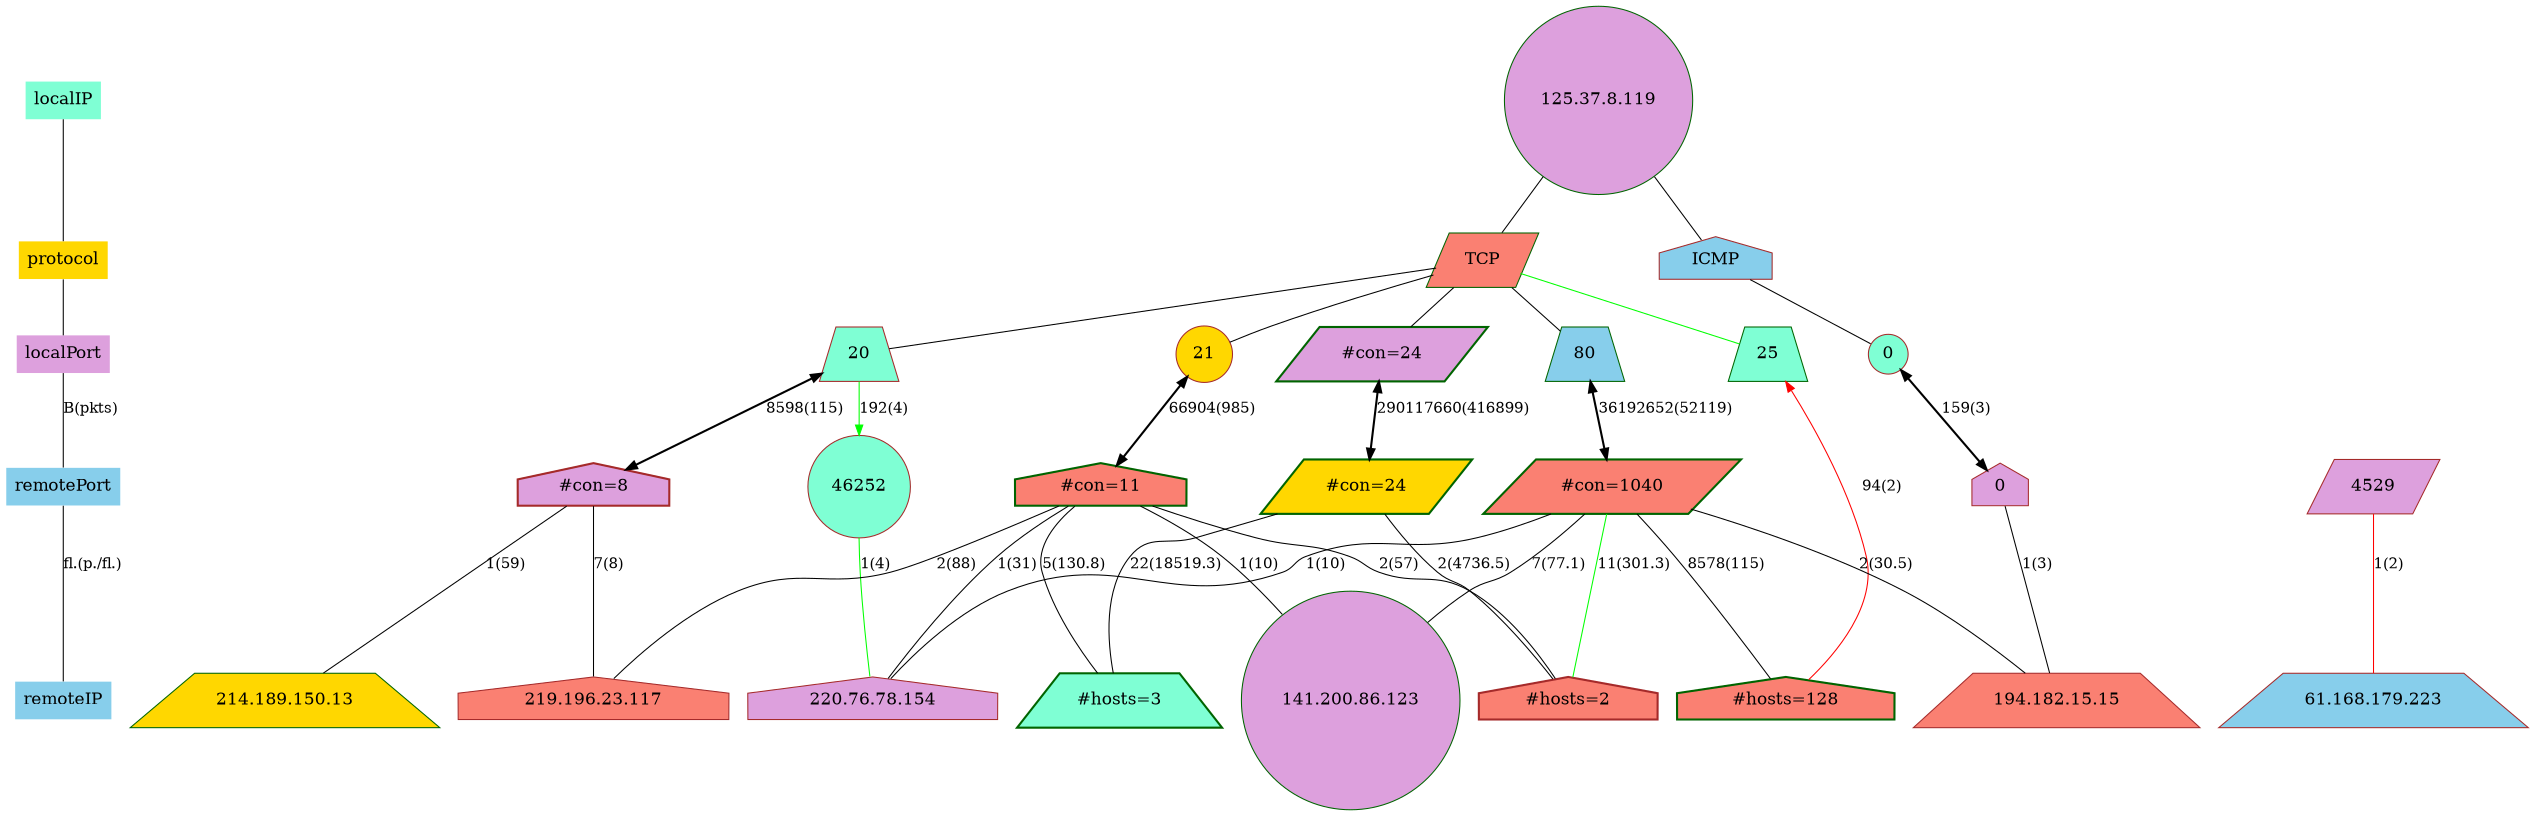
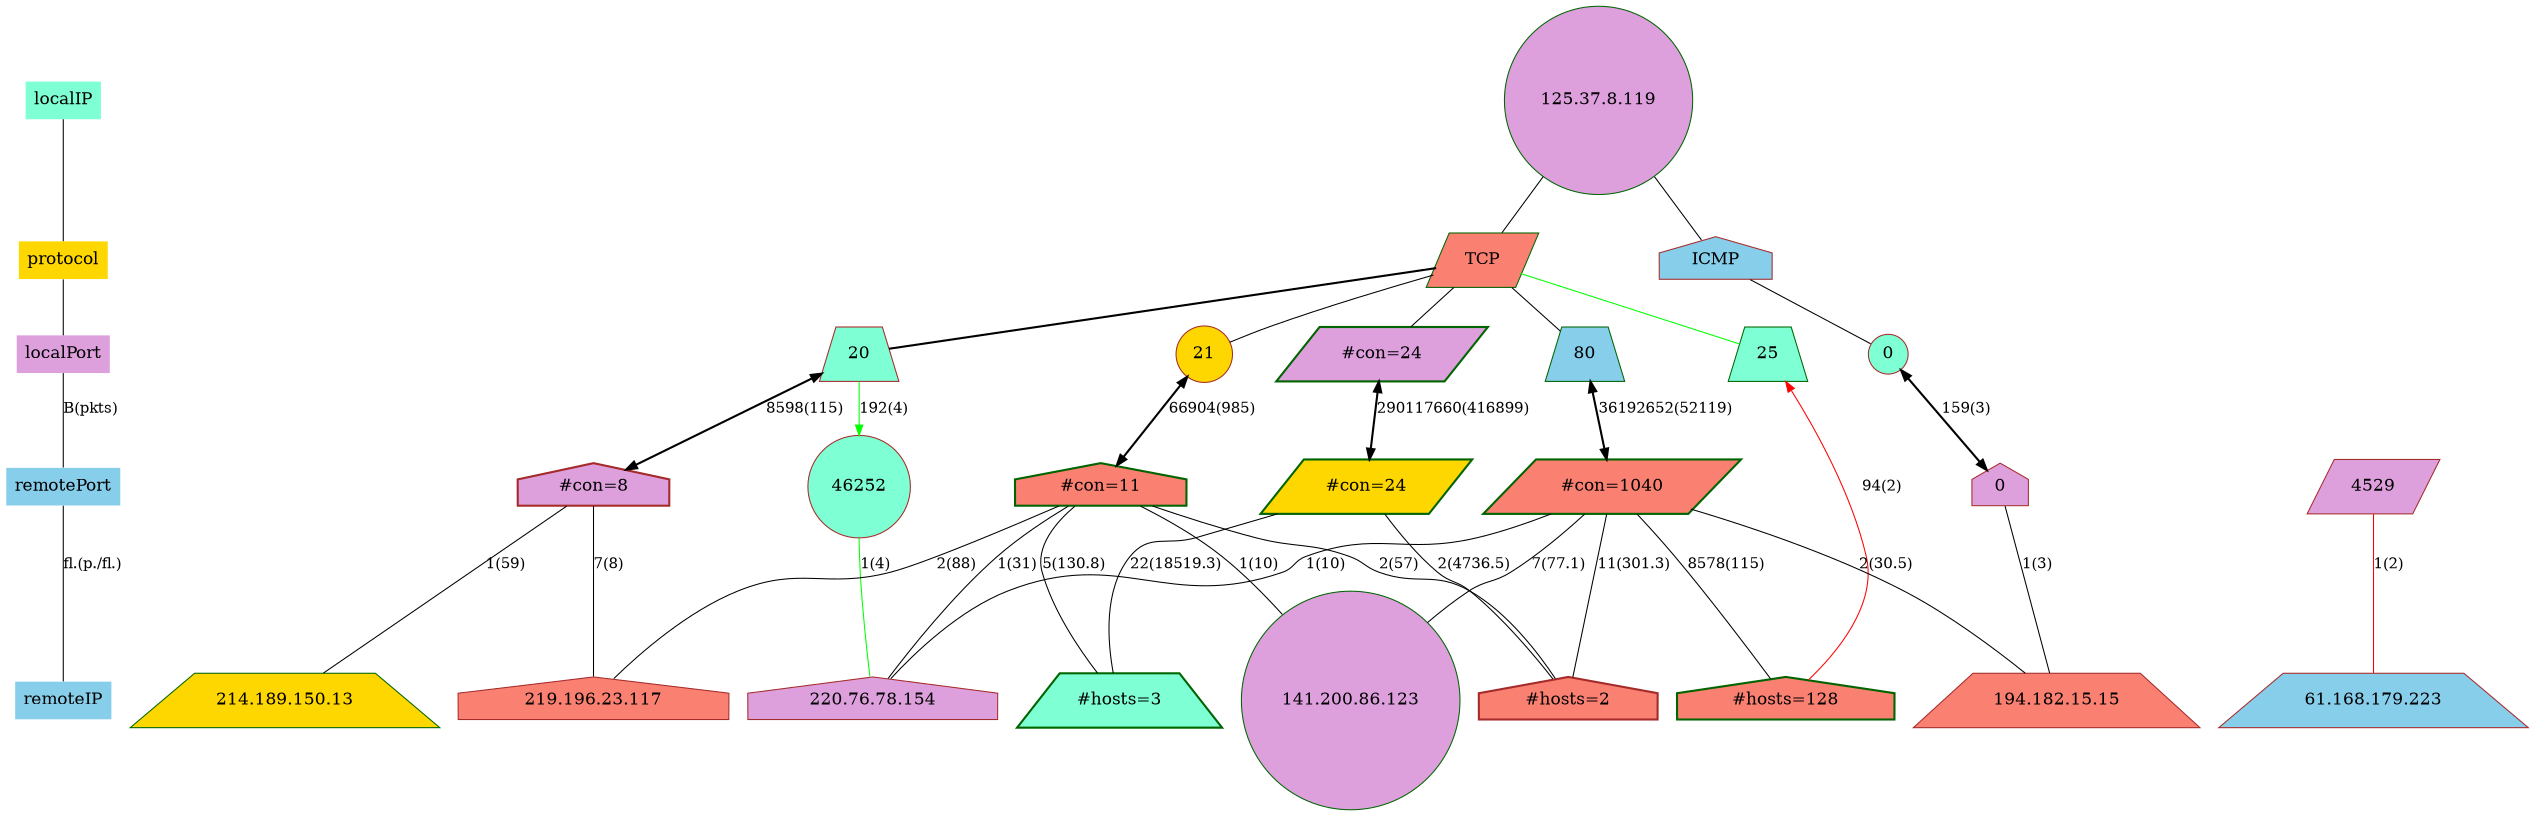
  graph {
    rankdir=TB
    node [color=brown fillcolor=plum fontsize=16 shape=house style=filled]
    localIP [color=darkgreen fillcolor=aquamarine shape=plaintext]
    n2 [color=darkgreen label="125.37.8.119" shape=circle]
    protocol [color=darkgreen fillcolor=gold shape=plaintext]
    n4 [color=darkgreen fillcolor=salmon label=TCP shape=parallelogram]
    n5 [fillcolor=skyblue label=ICMP]
    localPort [shape=plaintext]
    n7 [color=darkgreen fillcolor=skyblue label=80 shape=trapezium]
    n8 [fillcolor=aquamarine label=0 shape=circle]
    n9 [fillcolor=gold label=21 shape=circle]
    n10 [fillcolor=aquamarine label=20 shape=trapezium]
    n11 [color=darkgreen fillcolor=aquamarine label=25 shape=trapezium]
    n12 [color=darkgreen label="#con=24" shape=parallelogram style="bold,filled"]
    remotePort [fillcolor=skyblue shape=plaintext]
    n14 [label=4529 shape=parallelogram]
    n15 [label=0]
    n16 [fillcolor=aquamarine label=46252 shape=circle]
    n17 [color=darkgreen fillcolor=salmon label="#con=11" style="bold,filled"]
    n18 [color=darkgreen fillcolor=salmon label="#con=1040" shape=parallelogram style="bold,filled"]
    n19 [label="#con=8" style="bold,filled"]
    n20 [color=darkgreen fillcolor=gold label="#con=24" shape=parallelogram style="bold,filled"]
    remoteIP [fillcolor=skyblue shape=plaintext]
    n22 [label="220.76.78.154"]
    n23 [fillcolor=skyblue label="61.168.179.223" shape=trapezium]
    n24 [color=darkgreen fillcolor=gold label="214.189.150.13" shape=trapezium]
    n25 [fillcolor=salmon label="194.182.15.15" shape=trapezium]
    n26 [color=darkgreen label="141.200.86.123" shape=circle]
    n27 [fillcolor=salmon label="219.196.23.117"]
    n28 [fillcolor=salmon label="#hosts=2" style="bold,filled"]
    n29 [color=darkgreen fillcolor=salmon label="#hosts=128" style="bold,filled"]
    n30 [color=darkgreen fillcolor=aquamarine label="#hosts=3" shape=trapezium style="bold,filled"]
    subgraph sub_1 {
      rank=same
      localIP
      n2
    }
    subgraph sub_2 {
      rank=same
      protocol
      n4
      n5
    }
    subgraph sub_3 {
      rank=same
      localPort
      n7
      n8
      n9
      n10
      n11
      n12
    }
    subgraph sub_4 {
      rank=same
      remotePort
      n14
      n15
      n16
      n17
      n18
      n19
      n20
    }
    subgraph sub_5 {
      rank=same
      remoteIP
      n22
      n23
      n24
      n25
      n26
      n27
      n28
      n29
      n30
    }
    localIP -- protocol
    n2 -- n4
    n2 -- n5
    protocol -- localPort
    n4 -- n7
    n4 -- n9
-   n4 -- n10
+   n4 -- n10 [style=bold]
    n4 -- n11 [color=green]
    n4 -- n12
    n5 -- n8
    localPort -- remotePort [label="B(pkts)"]
    n7 -- n18 [dir=both label="36192652(52119)" style=bold]
    n8 -- n15 [dir=both label="159(3)" style=bold]
    n9 -- n17 [dir=both label="66904(985)" style=bold]
    n10 -- n16 [color=green dir=forward label="192(4)"]
    n10 -- n19 [dir=both label="8598(115)" style=bold]
    n11 -- n29 [color=red dir=back label="94(2)"]
    n12 -- n20 [dir=both label="290117660(416899)" style=bold]
    remotePort -- remoteIP [label="fl.(p./fl.)"]
    n14 -- n23 [color=red label="1(2)"]
    n15 -- n25 [label="1(3)"]
    n16 -- n22 [color=green label="1(4)"]
    n17 -- n22 [label="1(31)"]
    n17 -- n26 [label="1(10)"]
    n17 -- n27 [label="2(88)"]
    n17 -- n28 [label="2(57)"]
    n17 -- n30 [label="5(130.8)"]
    n18 -- n22 [label="1(10)"]
    n18 -- n25 [label="2(30.5)"]
    n18 -- n26 [label="7(77.1)"]
-   n18 -- n28 [label="11(301.3)" color=green]
+   n18 -- n28 [label="11(301.3)"]
    n18 -- n29 [label="8578(115)"]
    n19 -- n24 [label="1(59)"]
    n19 -- n27 [label="7(8)"]
    n20 -- n28 [label="2(4736.5)"]
    n20 -- n30 [label="22(18519.3)"]
  }
